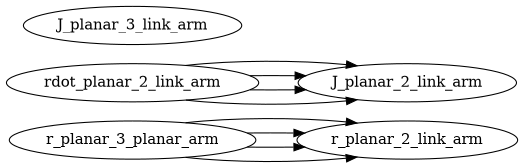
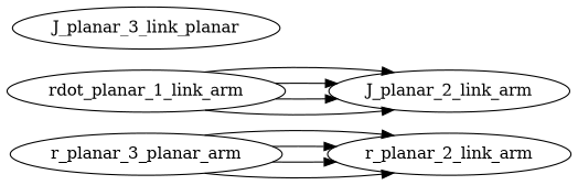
  digraph {
    rankdir=LR
    n1 [label=r_planar_3_planar_arm]
    r_planar_2_link_arm
-   rdot_planar_2_link_arm
+   rdot_planar_2_link_arm [label=rdot_planar_1_link_arm]
    J_planar_2_link_arm
-   J_planar_3_link_arm
+   J_planar_3_link_arm [label=J_planar_3_link_planar]
    n1 -> r_planar_2_link_arm
    n1 -> r_planar_2_link_arm
    n1 -> r_planar_2_link_arm
    n1 -> r_planar_2_link_arm
    rdot_planar_2_link_arm -> J_planar_2_link_arm
    rdot_planar_2_link_arm -> J_planar_2_link_arm
    rdot_planar_2_link_arm -> J_planar_2_link_arm
    rdot_planar_2_link_arm -> J_planar_2_link_arm
  }
